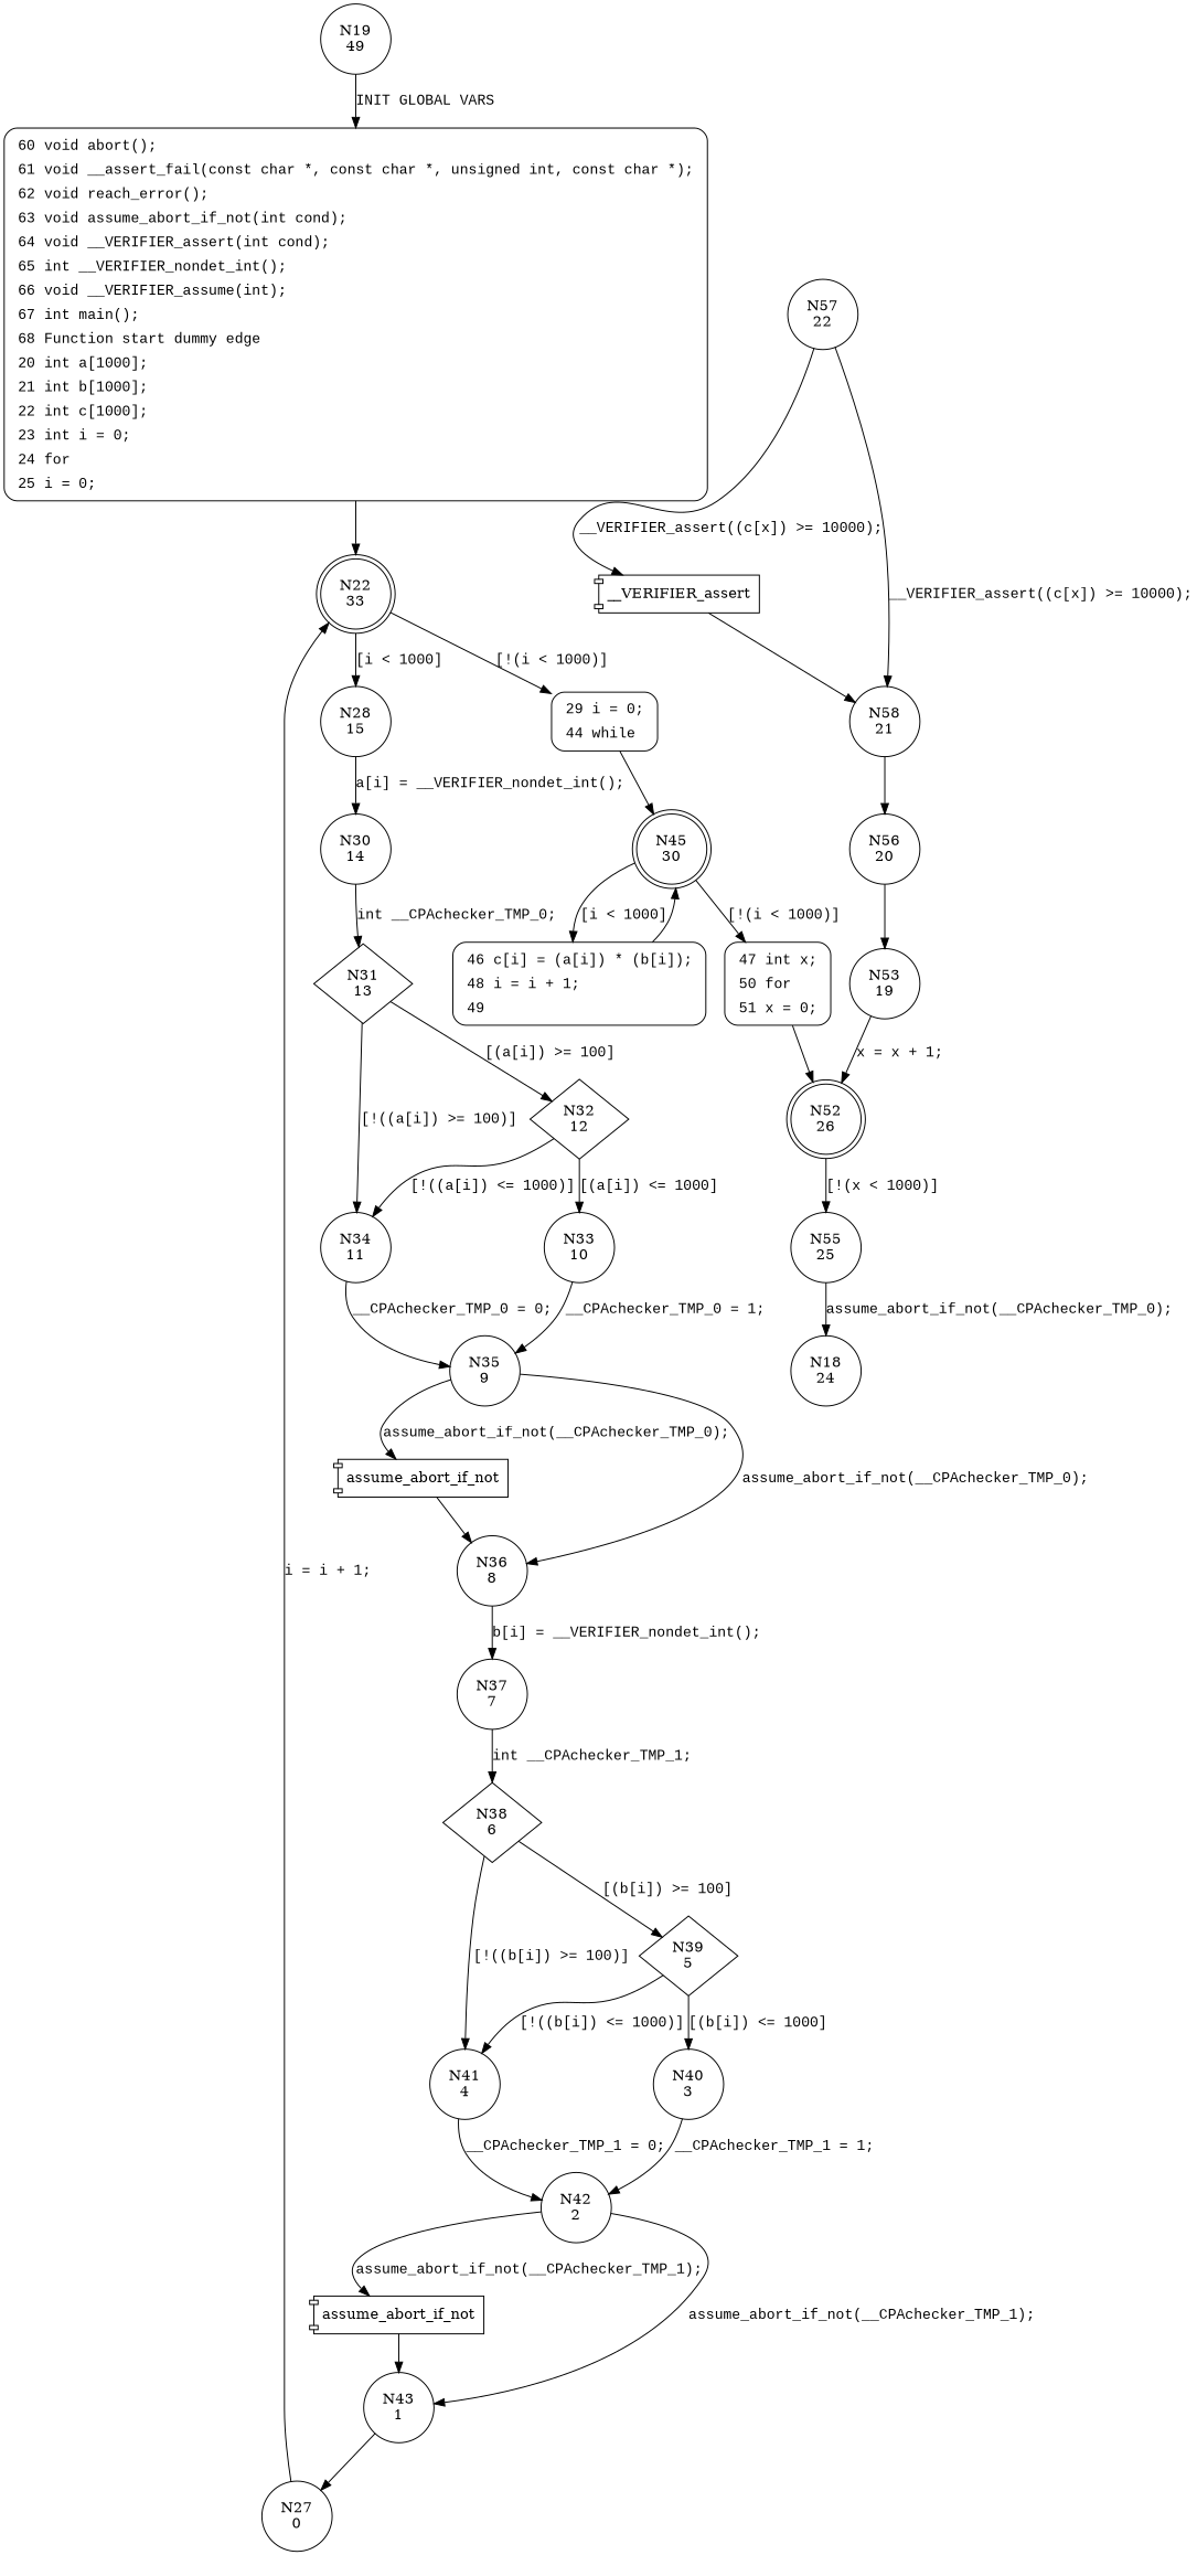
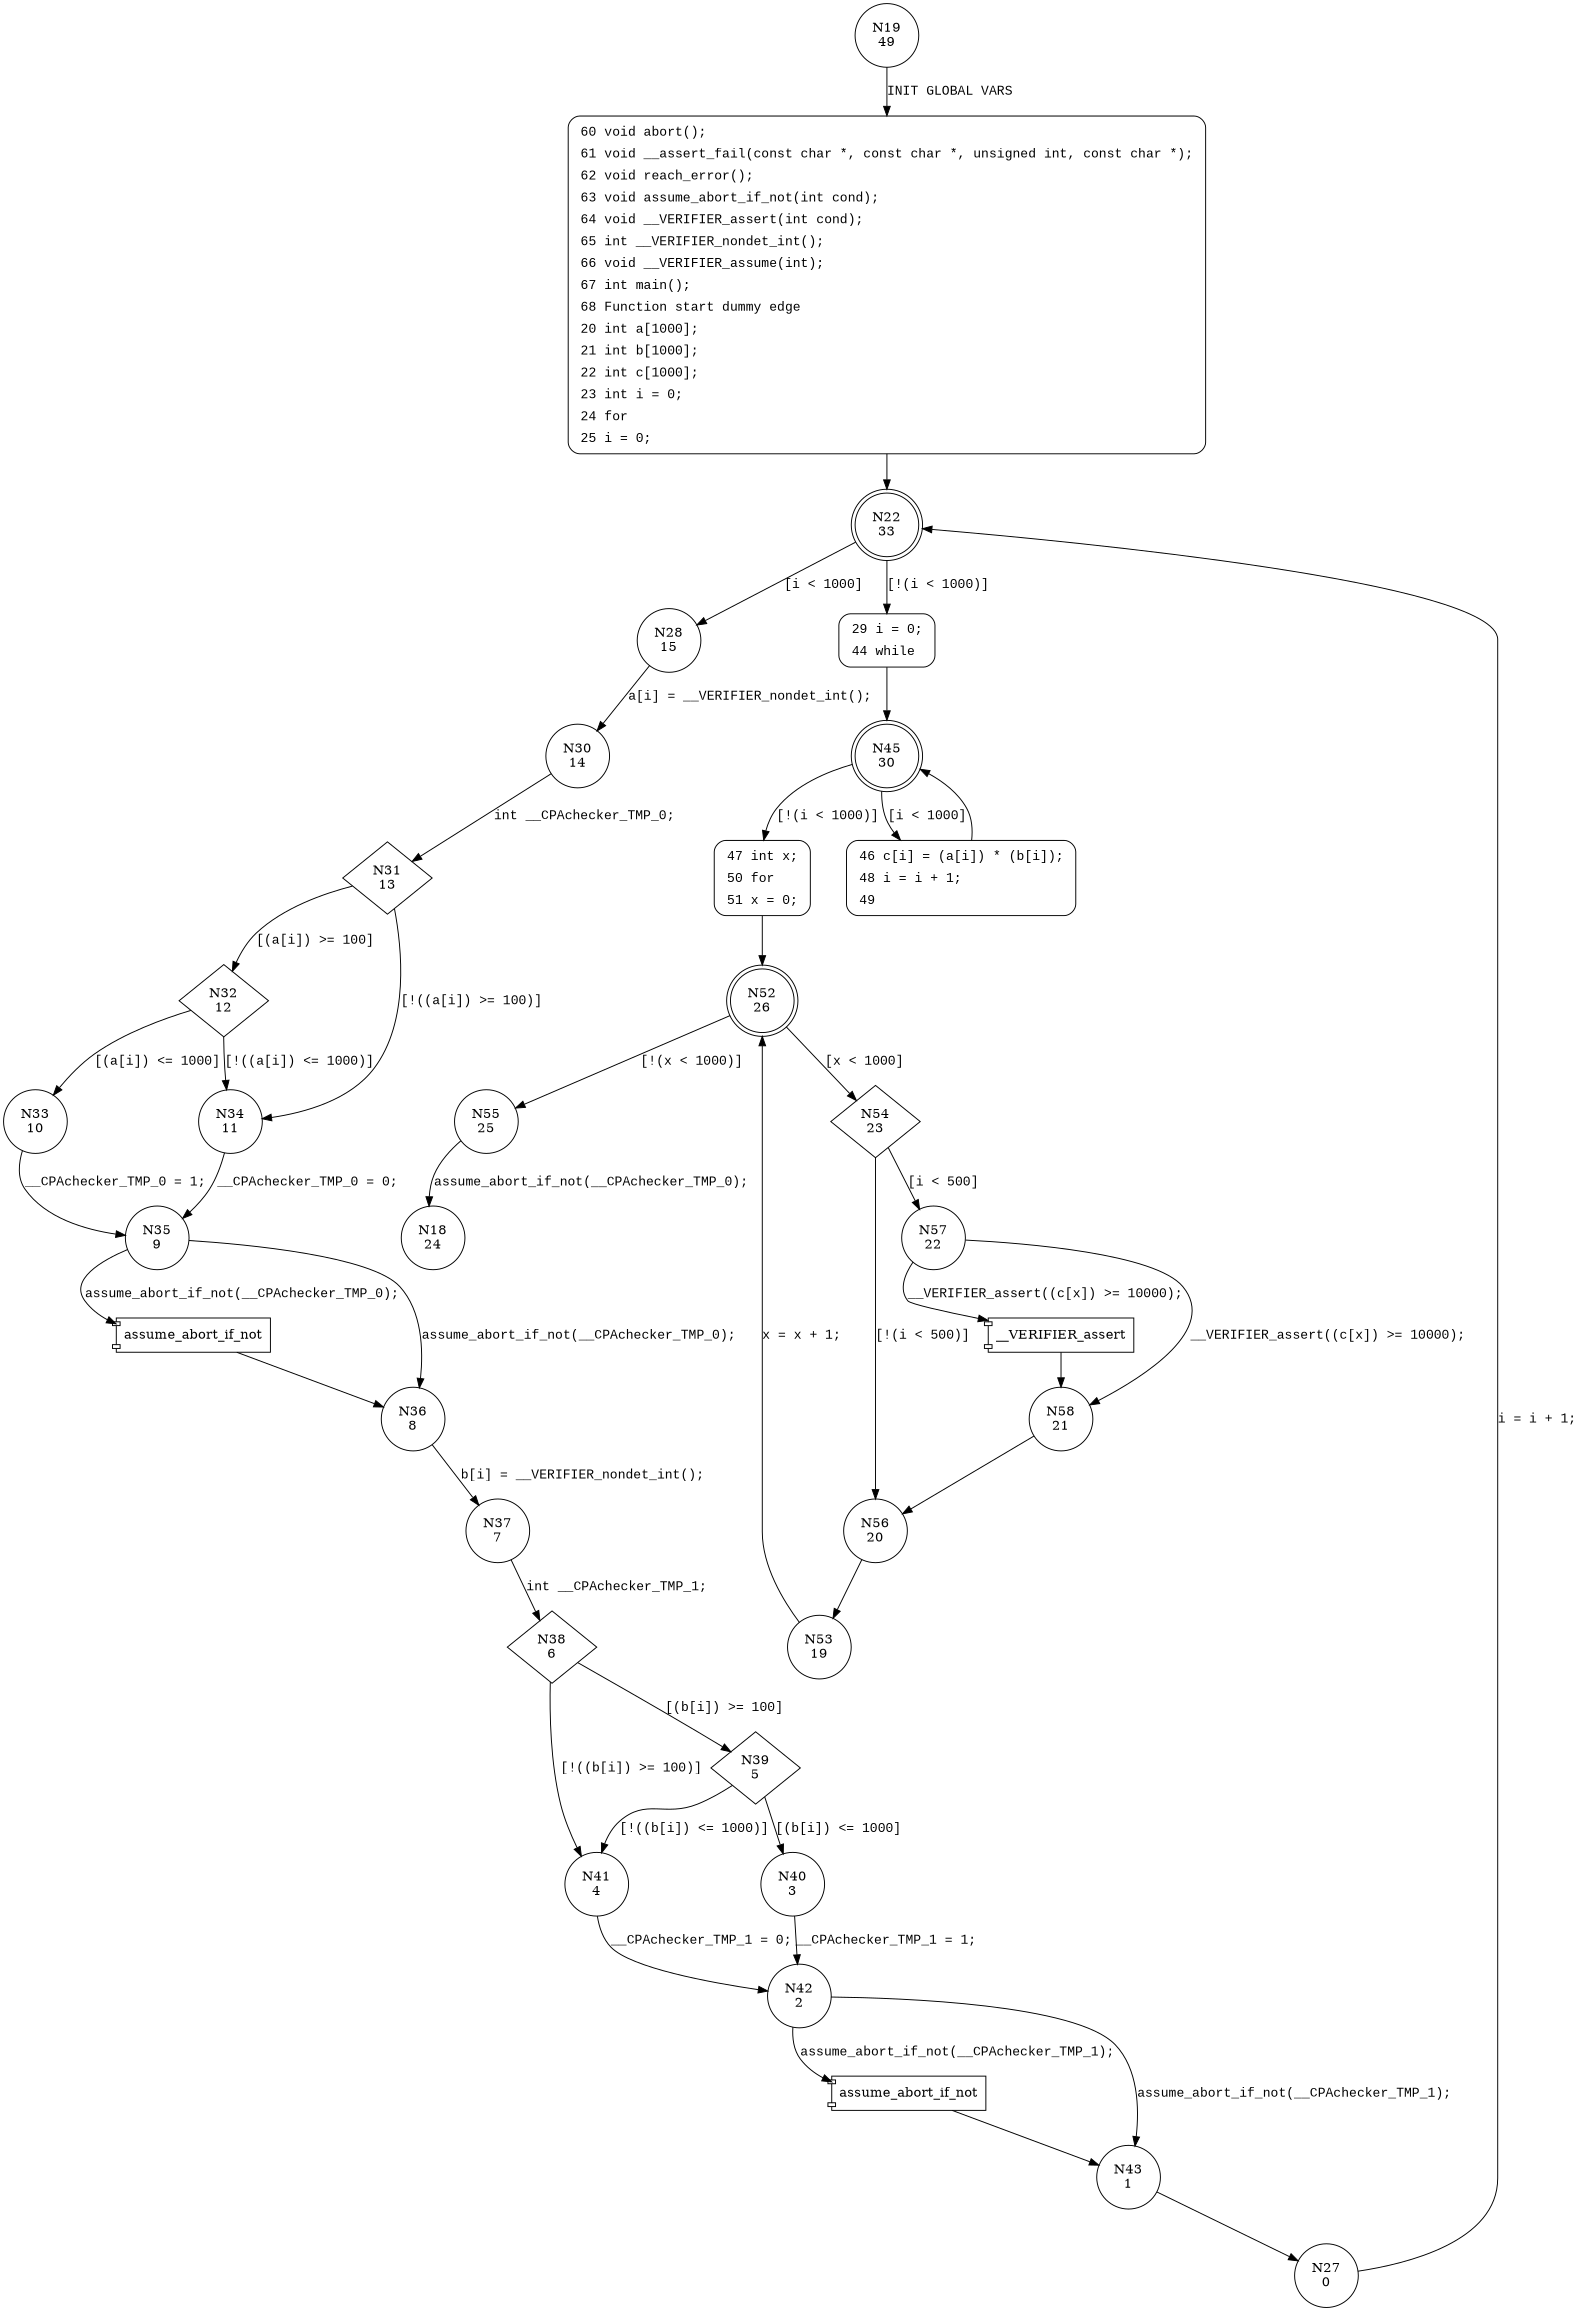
  digraph {
    node [shape=circle]
    edge [fontname="Courier New"]
    n1 [label="N19\n49"]
    n2 [fillcolor=white fontname="Courier New" label=<<table border="0" cellborder="0" cellpadding="3" bgcolor="white"><tr><td align="right">60</td><td align="left">void abort();</td></tr><tr><td align="right">61</td><td align="left">void __assert_fail(const char *, const char *, unsigned int, const char *);</td></tr><tr><td align="right">62</td><td align="left">void reach_error();</td></tr><tr><td align="right">63</td><td align="left">void assume_abort_if_not(int cond);</td></tr><tr><td align="right">64</td><td align="left">void __VERIFIER_assert(int cond);</td></tr><tr><td align="right">65</td><td align="left">int __VERIFIER_nondet_int();</td></tr><tr><td align="right">66</td><td align="left">void __VERIFIER_assume(int);</td></tr><tr><td align="right">67</td><td align="left">int main();</td></tr><tr><td align="right">68</td><td align="left">Function start dummy edge</td></tr><tr><td align="right">20</td><td align="left">int a[1000];</td></tr><tr><td align="right">21</td><td align="left">int b[1000];</td></tr><tr><td align="right">22</td><td align="left">int c[1000];</td></tr><tr><td align="right">23</td><td align="left">int i = 0;</td></tr><tr><td align="right">24</td><td align="left">for</td></tr><tr><td align="right">25</td><td align="left">i = 0;</td></tr></table>> penwidth=1 shape=Mrecord style="filled,bold"]
    n3 [label="N22\n33" shape=doublecircle]
    n4 [label="N28\n15"]
    n5 [fillcolor=white fontname="Courier New" label=<<table border="0" cellborder="0" cellpadding="3" bgcolor="white"><tr><td align="right">29</td><td align="left">i = 0;</td></tr><tr><td align="right">44</td><td align="left">while</td></tr></table>> penwidth=1 shape=Mrecord style="filled,bold"]
    n6 [label="N30\n14"]
    n7 [label="N45\n30" shape=doublecircle]
    n8 [label="N31\n13" shape=diamond]
    n9 [fillcolor=white fontname="Courier New" label=<<table border="0" cellborder="0" cellpadding="3" bgcolor="white"><tr><td align="right">46</td><td align="left">c[i] = (a[i]) * (b[i]);</td></tr><tr><td align="right">48</td><td align="left">i = i + 1;</td></tr><tr><td align="right">49</td><td align="left"></td></tr></table>> penwidth=1 shape=Mrecord style="filled,bold"]
    n10 [fillcolor=white fontname="Courier New" label=<<table border="0" cellborder="0" cellpadding="3" bgcolor="white"><tr><td align="right">47</td><td align="left">int x;</td></tr><tr><td align="right">50</td><td align="left">for</td></tr><tr><td align="right">51</td><td align="left">x = 0;</td></tr></table>> penwidth=1 shape=Mrecord style="filled,bold"]
    n11 [label="N52\n26" shape=doublecircle]
+   n12 [label="N54\n23" shape=diamond]
    n13 [label="N55\n25"]
    n14 [label="N57\n22"]
    n15 [label="N56\n20"]
    n16 [label="N18\n24"]
    n17 [label="N58\n21"]
    n18 [label=__VERIFIER_assert shape=component]
    n19 [label="N53\n19"]
    n20 [label="N32\n12" shape=diamond]
    n21 [label="N34\n11"]
    n22 [label="N33\n10"]
    n23 [label="N35\n9"]
    n24 [label="N36\n8"]
    n25 [label=assume_abort_if_not shape=component]
    n26 [label="N37\n7"]
    n27 [label="N38\n6" shape=diamond]
    n28 [label="N39\n5" shape=diamond]
    n29 [label="N41\n4"]
    n30 [label="N40\n3"]
    n31 [label="N42\n2"]
    n32 [label="N43\n1"]
    n33 [label=assume_abort_if_not shape=component]
    n34 [label="N27\n0"]
    n1 -> n2 [label="INIT GLOBAL VARS"]
    n2 -> n3 [fontname=""]
    n3 -> n4 [label="[i < 1000]"]
    n3 -> n5 [label="[!(i < 1000)]"]
    n4 -> n6 [label="a[i] = __VERIFIER_nondet_int();"]
    n5 -> n7 [fontname=""]
    n6 -> n8 [label="int __CPAchecker_TMP_0;"]
    n7 -> n9 [label="[i < 1000]"]
    n7 -> n10 [label="[!(i < 1000)]"]
    n8 -> n20 [label="[(a[i]) >= 100]"]
    n8 -> n21 [label="[!((a[i]) >= 100)]"]
    n9 -> n7 [fontname=""]
    n10 -> n11 [fontname=""]
+   n11 -> n12 [label="[x < 1000]"]
    n11 -> n13 [label="[!(x < 1000)]"]
+   n12 -> n14 [label="[i < 500]"]
+   n12 -> n15 [label="[!(i < 500)]"]
    n13 -> n16 [label="assume_abort_if_not(__CPAchecker_TMP_0);"]
    n14 -> n17 [label="__VERIFIER_assert((c[x]) >= 10000);"]
    n14 -> n18 [label="__VERIFIER_assert((c[x]) >= 10000);"]
    n15 -> n19
    n17 -> n15
    n18 -> n17
    n19 -> n11 [label="x = x + 1;"]
    n20 -> n21 [label="[!((a[i]) <= 1000)]"]
    n20 -> n22 [label="[(a[i]) <= 1000]"]
    n21 -> n23 [label="__CPAchecker_TMP_0 = 0;"]
    n22 -> n23 [label="__CPAchecker_TMP_0 = 1;"]
    n23 -> n24 [label="assume_abort_if_not(__CPAchecker_TMP_0);"]
    n23 -> n25 [label="assume_abort_if_not(__CPAchecker_TMP_0);"]
    n24 -> n26 [label="b[i] = __VERIFIER_nondet_int();"]
    n25 -> n24
    n26 -> n27 [label="int __CPAchecker_TMP_1;"]
    n27 -> n28 [label="[(b[i]) >= 100]"]
    n27 -> n29 [label="[!((b[i]) >= 100)]"]
    n28 -> n29 [label="[!((b[i]) <= 1000)]"]
    n28 -> n30 [label="[(b[i]) <= 1000]"]
    n29 -> n31 [label="__CPAchecker_TMP_1 = 0;"]
    n30 -> n31 [label="__CPAchecker_TMP_1 = 1;"]
    n31 -> n32 [label="assume_abort_if_not(__CPAchecker_TMP_1);"]
    n31 -> n33 [label="assume_abort_if_not(__CPAchecker_TMP_1);"]
    n32 -> n34
    n33 -> n32
    n34 -> n3 [label="i = i + 1;"]
  }
